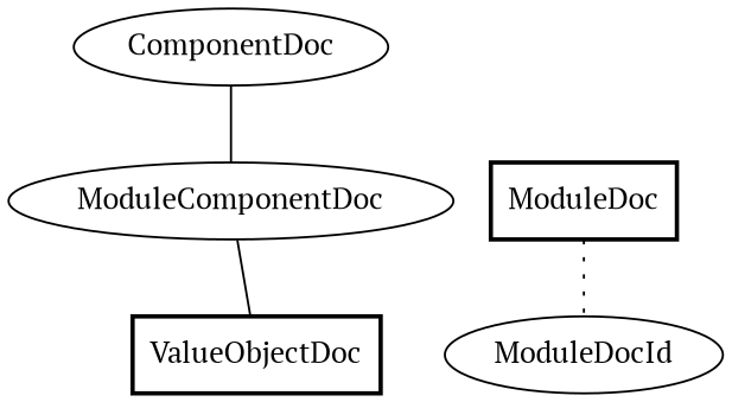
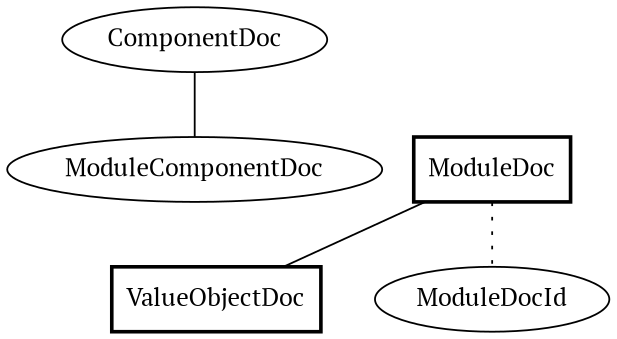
  graph {
    fontname="PT Serif"
    splines=spline
    node [fontname="PT Serif" shape=ellipse]
    edge [fontname="PT Serif" style=solid]
    ValueObjectDoc [shape=box style=bold]
    ModuleComponentDoc
    ComponentDoc
    ModuleDoc [shape=box style=bold]
    ModuleDocId
-   ModuleComponentDoc -- ValueObjectDoc
+   ModuleDoc -- ValueObjectDoc
    ComponentDoc -- ModuleComponentDoc
    ModuleDoc -- ModuleDocId [style=dotted]
  }
